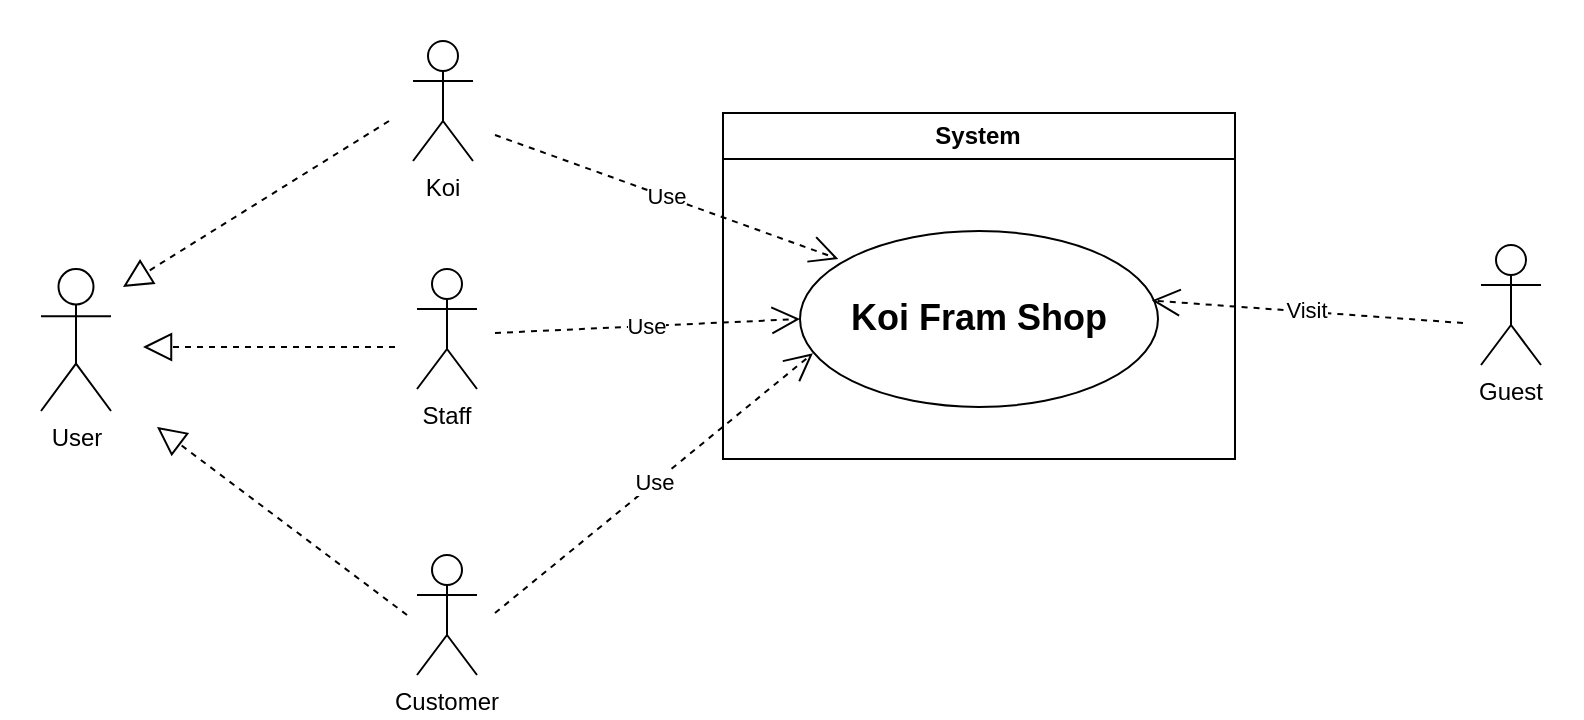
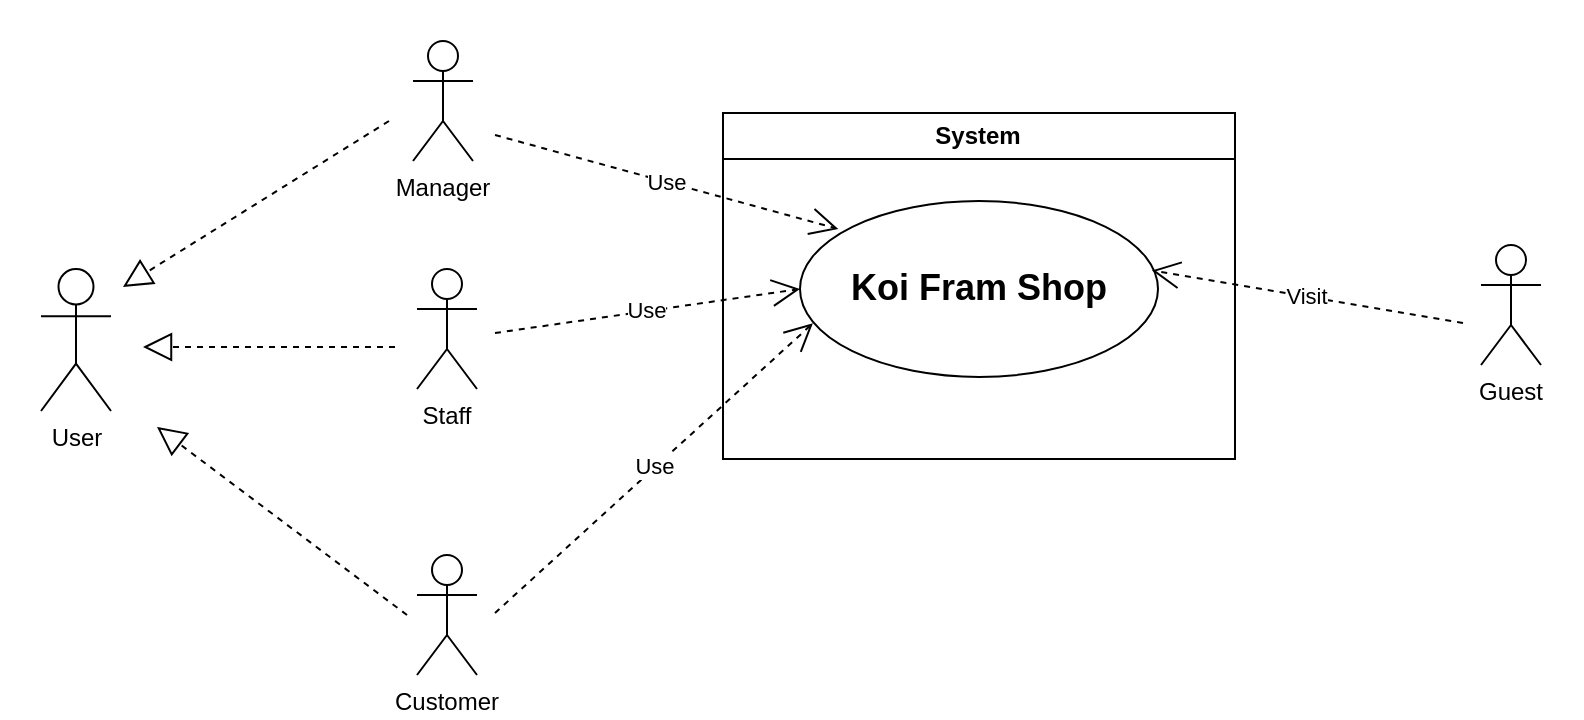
  <mxCell id="0" />
  <mxCell id="1" parent="0" />
  <mxCell id="2" value="System" style="swimlane;whiteSpace=wrap;html=1;fillColor=default;strokeColor=default;" vertex="1" parent="1"><mxGeometry x="361" y="56" width="256" height="173" as="geometry" /></mxCell>
- <mxCell id="3" value="&lt;b&gt;&lt;font style=&quot;font-size: 18px;&quot;&gt;Koi Fram Shop&lt;/font&gt;&lt;/b&gt;" style="ellipse;whiteSpace=wrap;html=1;" vertex="1" parent="2"><mxGeometry x="38.5" y="59" width="179" height="88" as="geometry" /></mxCell>
+ <mxCell id="3" value="&lt;b&gt;&lt;font style=&quot;font-size: 18px;&quot;&gt;Koi Fram Shop&lt;/font&gt;&lt;/b&gt;" style="ellipse;whiteSpace=wrap;html=1;" vertex="1" parent="2"><mxGeometry x="38.5" y="44" width="179" height="88" as="geometry" /></mxCell>
  <mxCell id="4" value="Staff" style="shape=umlActor;verticalLabelPosition=bottom;verticalAlign=top;html=1;outlineConnect=0;" vertex="1" parent="1"><mxGeometry x="208" y="134" width="30" height="60" as="geometry" /></mxCell>
  <mxCell id="5" value="Customer" style="shape=umlActor;verticalLabelPosition=bottom;verticalAlign=top;html=1;outlineConnect=0;" vertex="1" parent="1"><mxGeometry x="208" y="277" width="30" height="60" as="geometry" /></mxCell>
  <mxCell id="6" value="Guest" style="shape=umlActor;verticalLabelPosition=bottom;verticalAlign=top;html=1;outlineConnect=0;" vertex="1" parent="1"><mxGeometry x="740" y="122" width="30" height="60" as="geometry" /></mxCell>
  <mxCell id="7" value="User" style="shape=umlActor;verticalLabelPosition=bottom;verticalAlign=top;html=1;outlineConnect=0;" vertex="1" parent="1"><mxGeometry x="20" y="134" width="35" height="71" as="geometry" /></mxCell>
  <mxCell id="8" value="Use" style="endArrow=open;endSize=12;dashed=1;html=1;rounded=0;entryX=0;entryY=0.5;entryDx=0;entryDy=0;" edge="1" parent="1" target="3"><mxGeometry width="160" relative="1" as="geometry"><mxPoint x="247" y="166" as="sourcePoint" /><mxPoint x="416" y="226" as="targetPoint" /></mxGeometry></mxCell>
  <mxCell id="9" value="Use" style="endArrow=open;endSize=12;dashed=1;html=1;rounded=0;entryX=0.036;entryY=0.695;entryDx=0;entryDy=0;entryPerimeter=0;" edge="1" parent="1" target="3"><mxGeometry width="160" relative="1" as="geometry"><mxPoint x="247" y="306" as="sourcePoint" /><mxPoint x="401.357" y="224.004" as="targetPoint" /></mxGeometry></mxCell>
  <mxCell id="10" value="" style="endArrow=block;dashed=1;endFill=0;endSize=12;html=1;rounded=0;" edge="1" parent="1"><mxGeometry width="160" relative="1" as="geometry"><mxPoint x="197" y="173" as="sourcePoint" /><mxPoint x="71" y="173" as="targetPoint" /></mxGeometry></mxCell>
  <mxCell id="11" value="" style="endArrow=block;dashed=1;endFill=0;endSize=12;html=1;rounded=0;" edge="1" parent="1"><mxGeometry width="160" relative="1" as="geometry"><mxPoint x="203" y="307" as="sourcePoint" /><mxPoint x="78" y="213" as="targetPoint" /></mxGeometry></mxCell>
  <mxCell id="12" value="Visit" style="endArrow=open;endSize=12;dashed=1;html=1;rounded=0;entryX=0.983;entryY=0.395;entryDx=0;entryDy=0;entryPerimeter=0;" edge="1" parent="1" target="3"><mxGeometry width="160" relative="1" as="geometry"><mxPoint x="731" y="161" as="sourcePoint" /><mxPoint x="646" y="181" as="targetPoint" /></mxGeometry></mxCell>
- <mxCell id="13" value="Koi" style="shape=umlActor;verticalLabelPosition=bottom;verticalAlign=top;html=1;" vertex="1" parent="1"><mxGeometry x="206" y="20" width="30" height="60" as="geometry" /></mxCell>
+ <mxCell id="13" value="Manager" style="shape=umlActor;verticalLabelPosition=bottom;verticalAlign=top;html=1;" vertex="1" parent="1"><mxGeometry x="206" y="20" width="30" height="60" as="geometry" /></mxCell>
  <mxCell id="14" value="" style="endArrow=block;dashed=1;endFill=0;endSize=12;html=1;rounded=0;" edge="1" parent="1"><mxGeometry width="160" relative="1" as="geometry"><mxPoint x="194" y="60" as="sourcePoint" /><mxPoint x="61" y="143" as="targetPoint" /></mxGeometry></mxCell>
  <mxCell id="15" value="Use" style="endArrow=open;endSize=12;dashed=1;html=1;rounded=0;entryX=0.107;entryY=0.159;entryDx=0;entryDy=0;entryPerimeter=0;" edge="1" parent="1" target="3"><mxGeometry width="160" relative="1" as="geometry"><mxPoint x="247" y="67" as="sourcePoint" /><mxPoint x="438" y="-13" as="targetPoint" /></mxGeometry></mxCell>
